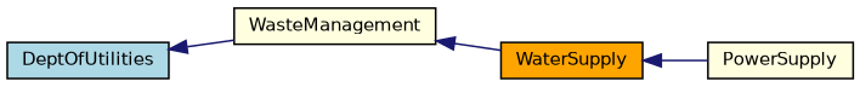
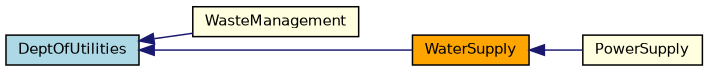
  digraph {
    rankdir=LR
    node [color=black fillcolor=lightyellow fontname=Helvetica fontsize=10 shape=record style=filled]
    edge [color=midnightblue dir=back fontname=Helvetica fontsize=10 labelfontname=Helvetica labelfontsize=10 style=solid]
    n1 [fillcolor=lightblue height=0.2 label=DeptOfUtilities width=0.4]
    n2 [height=0.2 label=WasteManagement width=0.4]
    n3 [fillcolor=orange height=0.2 label=WaterSupply width=0.4]
    n4 [height=0.2 label=PowerSupply width=0.4]
    n1 -> n2
-   n2 -> n3
+   n1 -> n3
    n3 -> n4
  }
